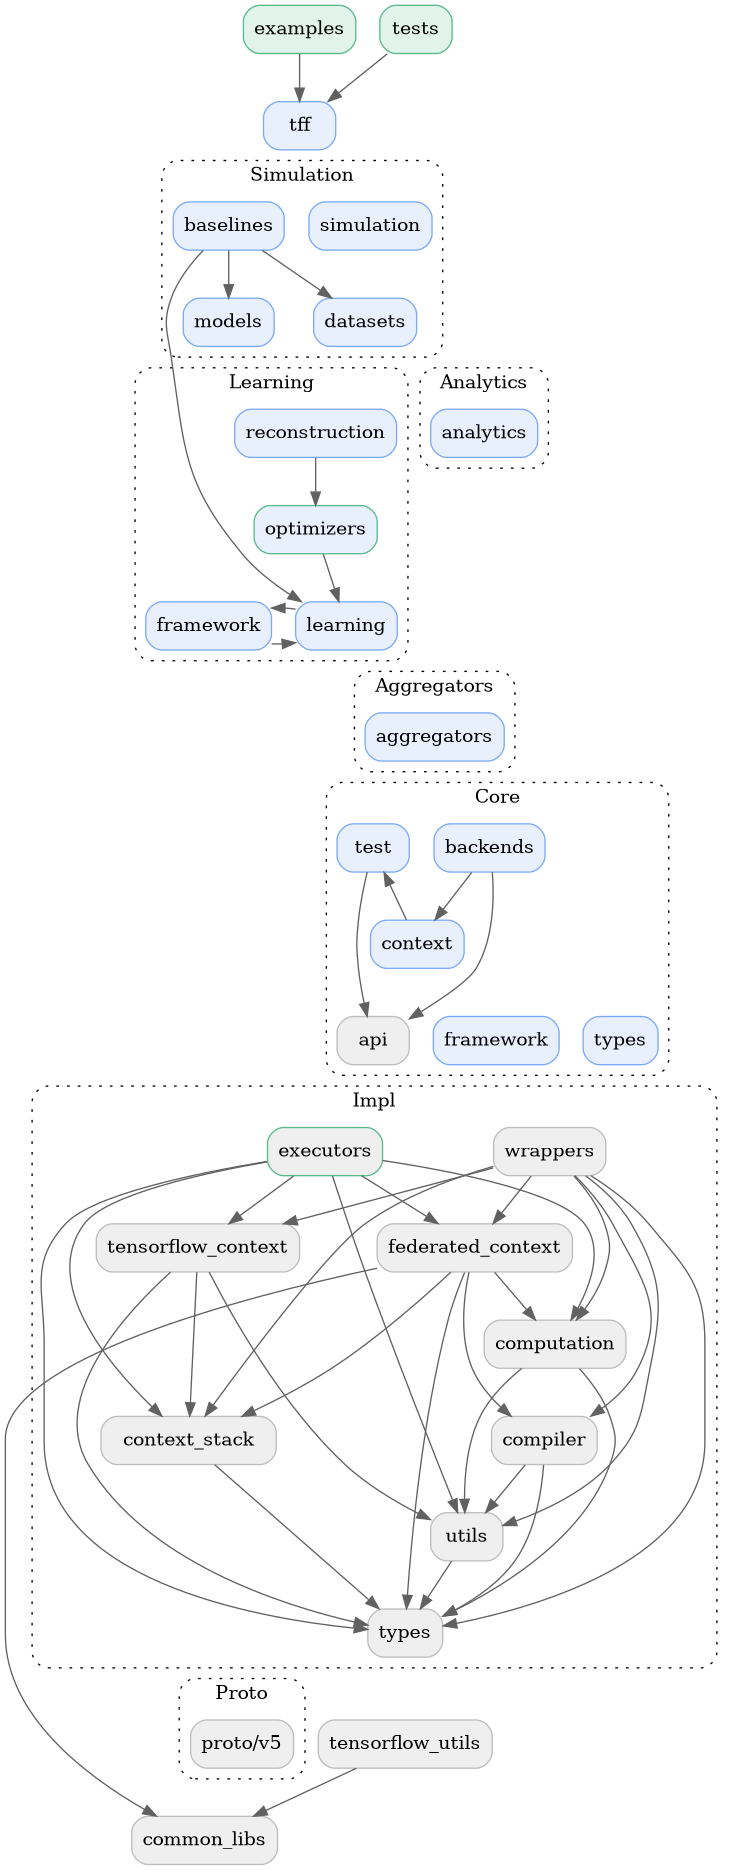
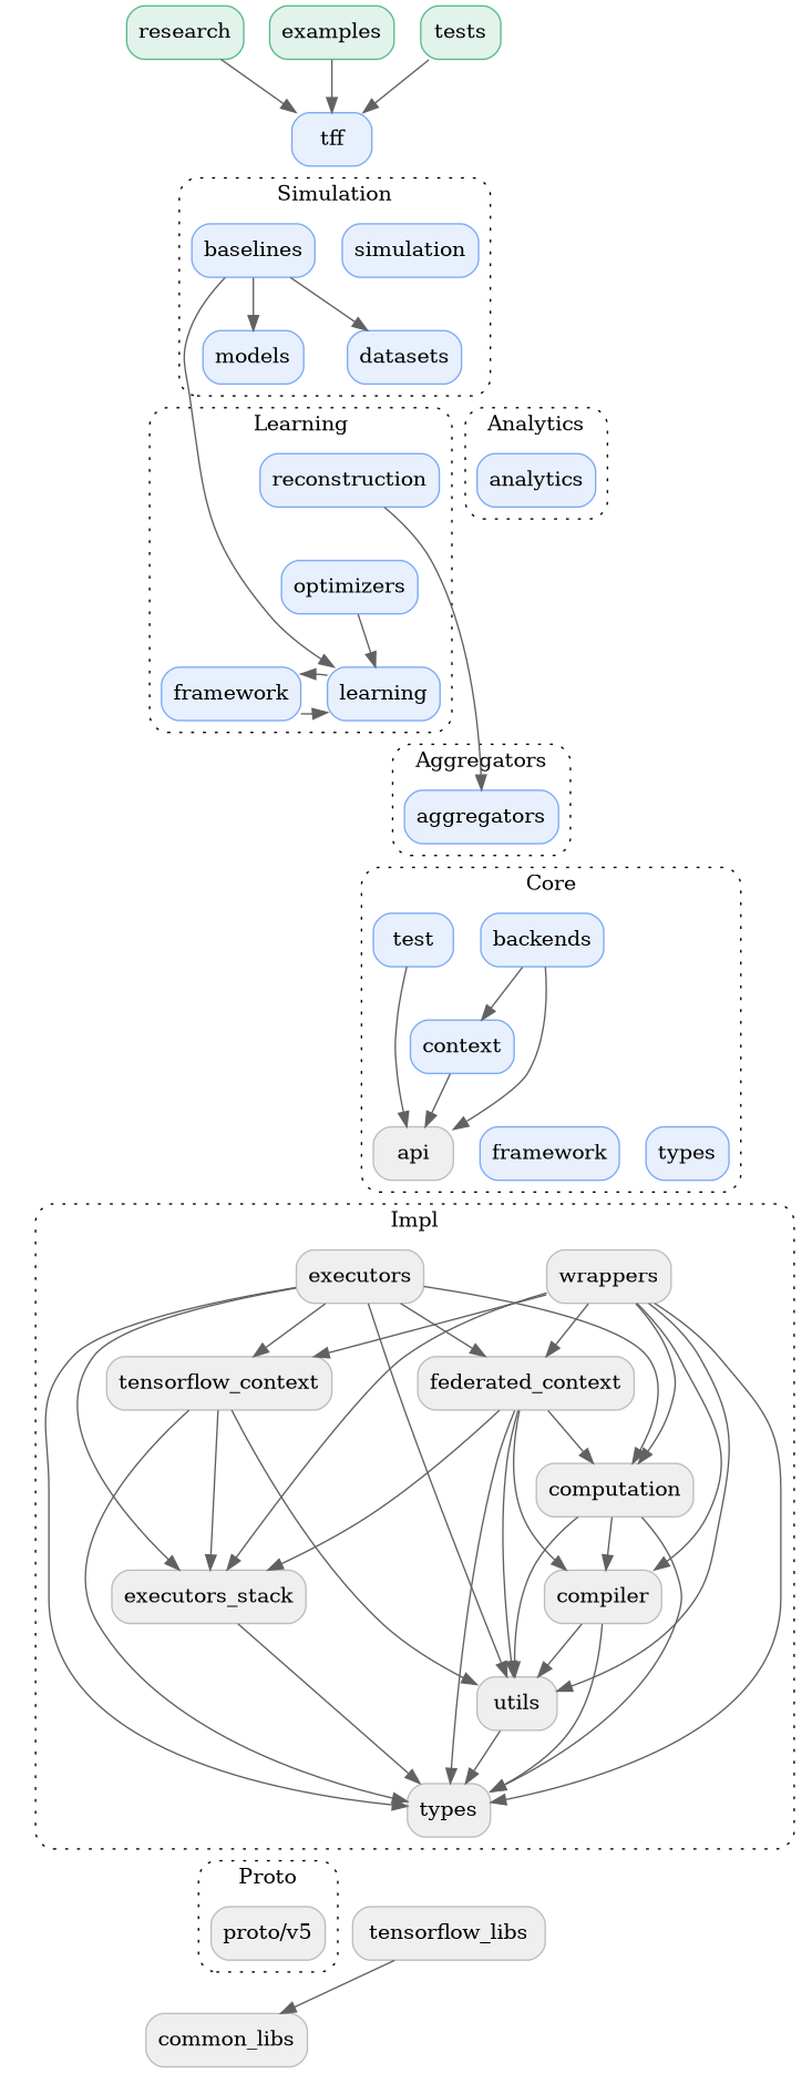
  digraph {
    newrank=true
    style="dotted,rounded"
    node [color="#7BAAF7" fillcolor="#E8F0FE" shape=box style="rounded,filled"]
    edge [color="#616161"]
+   research [color="#57BB8A" fillcolor="#E2F3EB"]
    examples [color="#57BB8A" fillcolor="#E2F3EB"]
    tests [color="#57BB8A" fillcolor="#E2F3EB"]
    tff
    simulation
    n6 [label=baselines]
    n7 [label=models]
    n8 [label=datasets]
    n9 [label=reconstruction]
    analytics
-   n11 [color="#57BB8A" label=optimizers]
+   n11 [label=optimizers]
    n12 [label=framework]
    learning
    aggregators
    n15 [label=backends]
    n16 [label=test]
    n17 [label=context]
    n18 [color="#bdbdbd" fillcolor="#efefef" label=api]
    n19 [label=framework]
    n20 [label=types]
    n21 [color="#bdbdbd" fillcolor="#efefef" label=wrappers]
-   n22 [color="#57BB8A" fillcolor="#efefef" label=executors]
+   n22 [color="#bdbdbd" fillcolor="#efefef" label=executors]
    n23 [color="#bdbdbd" fillcolor="#efefef" label=tensorflow_context]
    n24 [color="#bdbdbd" fillcolor="#efefef" label=federated_context]
    n25 [color="#bdbdbd" fillcolor="#efefef" label=computation]
    n26 [color="#bdbdbd" fillcolor="#efefef" label=compiler]
-   n27 [color="#bdbdbd" fillcolor="#efefef" label=context_stack]
+   n27 [color="#bdbdbd" fillcolor="#efefef" label=executors_stack]
    n28 [color="#bdbdbd" fillcolor="#efefef" label=utils]
    n29 [color="#bdbdbd" fillcolor="#efefef" label=types]
    n30 [color="#bdbdbd" fillcolor="#efefef" label="proto/v5"]
-   tensorflow_libs [color="#bdbdbd" fillcolor="#efefef" label=tensorflow_utils]
+   tensorflow_libs [color="#bdbdbd" fillcolor="#efefef"]
    common_libs [color="#bdbdbd" fillcolor="#efefef"]
    subgraph sub_1 {
      rank=same
+     research
      examples
      tests
    }
    subgraph sub_2 {
      rank=same
      tff
    }
    subgraph sub_3 {
      rank=same
      simulation
      n6
    }
    subgraph sub_4 {
      rank=same
      n7
      n8
    }
    subgraph sub_5 {
      rank=same
      n9
      analytics
    }
    subgraph sub_6 {
      rank=same
      n11
    }
    subgraph sub_7 {
      rank=same
      n12
      learning
    }
    subgraph sub_8 {
      rank=same
      aggregators
    }
    subgraph sub_9 {
      rank=same
      n15
      n16
    }
    subgraph sub_10 {
      rank=same
      n17
    }
    subgraph sub_11 {
      rank=same
      n18
      n19
      n20
    }
    subgraph sub_12 {
      rank=same
      n21
      n22
    }
    subgraph sub_13 {
      rank=same
      n23
      n24
    }
    subgraph sub_14 {
      rank=same
      n25
    }
    subgraph sub_15 {
      rank=same
      n26
      n27
    }
    subgraph sub_16 {
      rank=same
      n28
    }
    subgraph sub_17 {
      rank=same
      n29
    }
    subgraph sub_18 {
      rank=same
      n30
      tensorflow_libs
    }
    subgraph sub_19 {
      rank=same
      common_libs
    }
    subgraph cluster_20 {
      label=Simulation
      simulation
      n6
      n7
      n8
    }
    subgraph cluster_21 {
      label=Learning
      n9
      n11
      n12
      learning
    }
    subgraph cluster_22 {
      label=Analytics
      analytics
    }
    subgraph cluster_23 {
      label=Aggregators
      aggregators
    }
    subgraph cluster_24 {
      label=Core
      n15
      n16
      n17
      n18
      n19
      n20
    }
    subgraph cluster_25 {
      label=Impl
      n21
      n22
      n23
      n24
      n25
      n26
      n27
      n28
      n29
    }
    subgraph cluster_26 {
      label=Proto
      n30
    }
+   research -> tff
    examples -> tff
    tests -> tff
    tff -> simulation [arrowhead=none style=invisible]
    tff -> n6 [arrowhead=none style=invisible]
    n6 -> n7
    n6 -> n8
    n6 -> learning
    n7 -> n9 [arrowhead=none style=invisible]
    n7 -> n11 [arrowhead=none style=invisible]
    n7 -> n12 [arrowhead=none style=invisible]
    n8 -> analytics [arrowhead=none style=invisible]
-   n9 -> n11
+   n9 -> aggregators
    analytics -> aggregators [arrowhead=none style=invisible]
    n11 -> learning
    n12 -> learning
    n12 -> learning [dir=back]
    learning -> aggregators [arrowhead=none style=invisible]
    aggregators -> n15 [arrowhead=none style=invisible]
    aggregators -> n16 [arrowhead=none style=invisible]
    n15 -> n17
    n15 -> n18
    n16 -> n18
-   n17 -> n16
+   n17 -> n18
    n18 -> n19 [arrowhead=none style=invisible]
    n18 -> n21 [arrowhead=none style=invisible]
    n18 -> n22 [arrowhead=none style=invisible]
    n19 -> n20 [arrowhead=none style=invisible]
    n21 -> n23
    n21 -> n24
    n21 -> n25
    n21 -> n26
    n21 -> n27
    n21 -> n28
    n21 -> n29
    n22 -> n23
    n22 -> n24
    n22 -> n25
    n22 -> n27
    n22 -> n28
    n22 -> n29
    n23 -> n27
    n23 -> n28
    n23 -> n29
    n24 -> n25
    n24 -> n26
    n24 -> n27
-   n24 -> common_libs
+   n24 -> n28
    n24 -> n29
+   n25 -> n26
    n25 -> n28
    n25 -> n29
    n26 -> n28
    n26 -> n29
    n27 -> n29
    n28 -> n29
    n29 -> n30 [arrowhead=none style=invisible]
    n29 -> tensorflow_libs [arrowhead=none style=invisible]
    tensorflow_libs -> common_libs
  }
